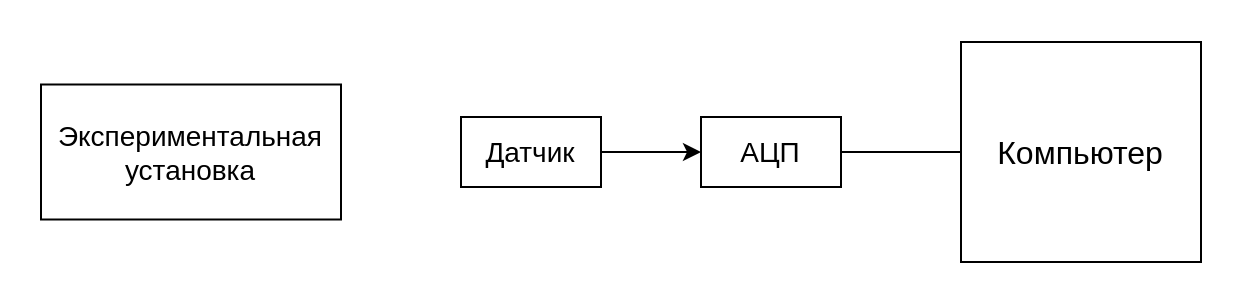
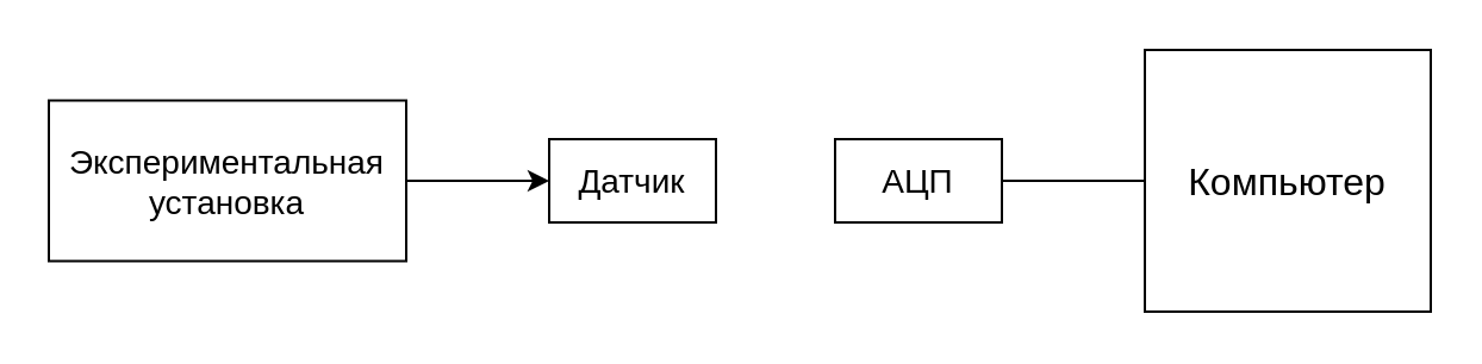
  <mxCell id="0" />
  <mxCell id="1" parent="0" />
  <mxCell id="2" value="&lt;font style=&quot;font-size: 16px&quot;&gt;Компьютер&lt;/font&gt;" style="rounded=0;whiteSpace=wrap;html=1;" parent="1" vertex="1"><mxGeometry x="480" y="20.5" width="120" height="110" as="geometry" /></mxCell>
- <mxCell id="3" style="edgeStyle=orthogonalEdgeStyle;rounded=0;orthogonalLoop=1;jettySize=auto;html=1;exitX=1;exitY=0.5;exitDx=0;exitDy=0;entryX=0;entryY=0.5;entryDx=0;entryDy=0;" parent="1" source="4" target="6" edge="1"><mxGeometry relative="1" as="geometry" /></mxCell>
  <mxCell id="4" value="&lt;font style=&quot;font-size: 14px&quot;&gt;Датчик&lt;/font&gt;" style="rounded=0;whiteSpace=wrap;html=1;" parent="1" vertex="1"><mxGeometry x="230" y="58" width="70" height="35" as="geometry" /></mxCell>
  <mxCell id="5" style="edgeStyle=orthogonalEdgeStyle;rounded=0;orthogonalLoop=1;jettySize=auto;html=1;exitX=1;exitY=0.5;exitDx=0;exitDy=0;entryX=0;entryY=0.5;entryDx=0;entryDy=0;endArrow=none;" parent="1" source="6" target="2" edge="1"><mxGeometry relative="1" as="geometry" /></mxCell>
  <mxCell id="6" value="&lt;font style=&quot;font-size: 14px&quot;&gt;АЦП&lt;/font&gt;" style="rounded=0;whiteSpace=wrap;html=1;" parent="1" vertex="1"><mxGeometry x="350" y="58" width="70" height="35" as="geometry" /></mxCell>
+ <mxCell id="7" style="edgeStyle=orthogonalEdgeStyle;rounded=0;orthogonalLoop=1;jettySize=auto;html=1;exitX=1;exitY=0.5;exitDx=0;exitDy=0;entryX=0;entryY=0.5;entryDx=0;entryDy=0;" parent="1" source="8" target="4" edge="1"><mxGeometry relative="1" as="geometry" /></mxCell>
  <mxCell id="8" value="&lt;font style=&quot;font-size: 14px&quot;&gt;Экспериментальная установка&lt;/font&gt;" style="rounded=0;whiteSpace=wrap;html=1;" parent="1" vertex="1"><mxGeometry x="20" y="41.75" width="150" height="67.5" as="geometry" /></mxCell>
